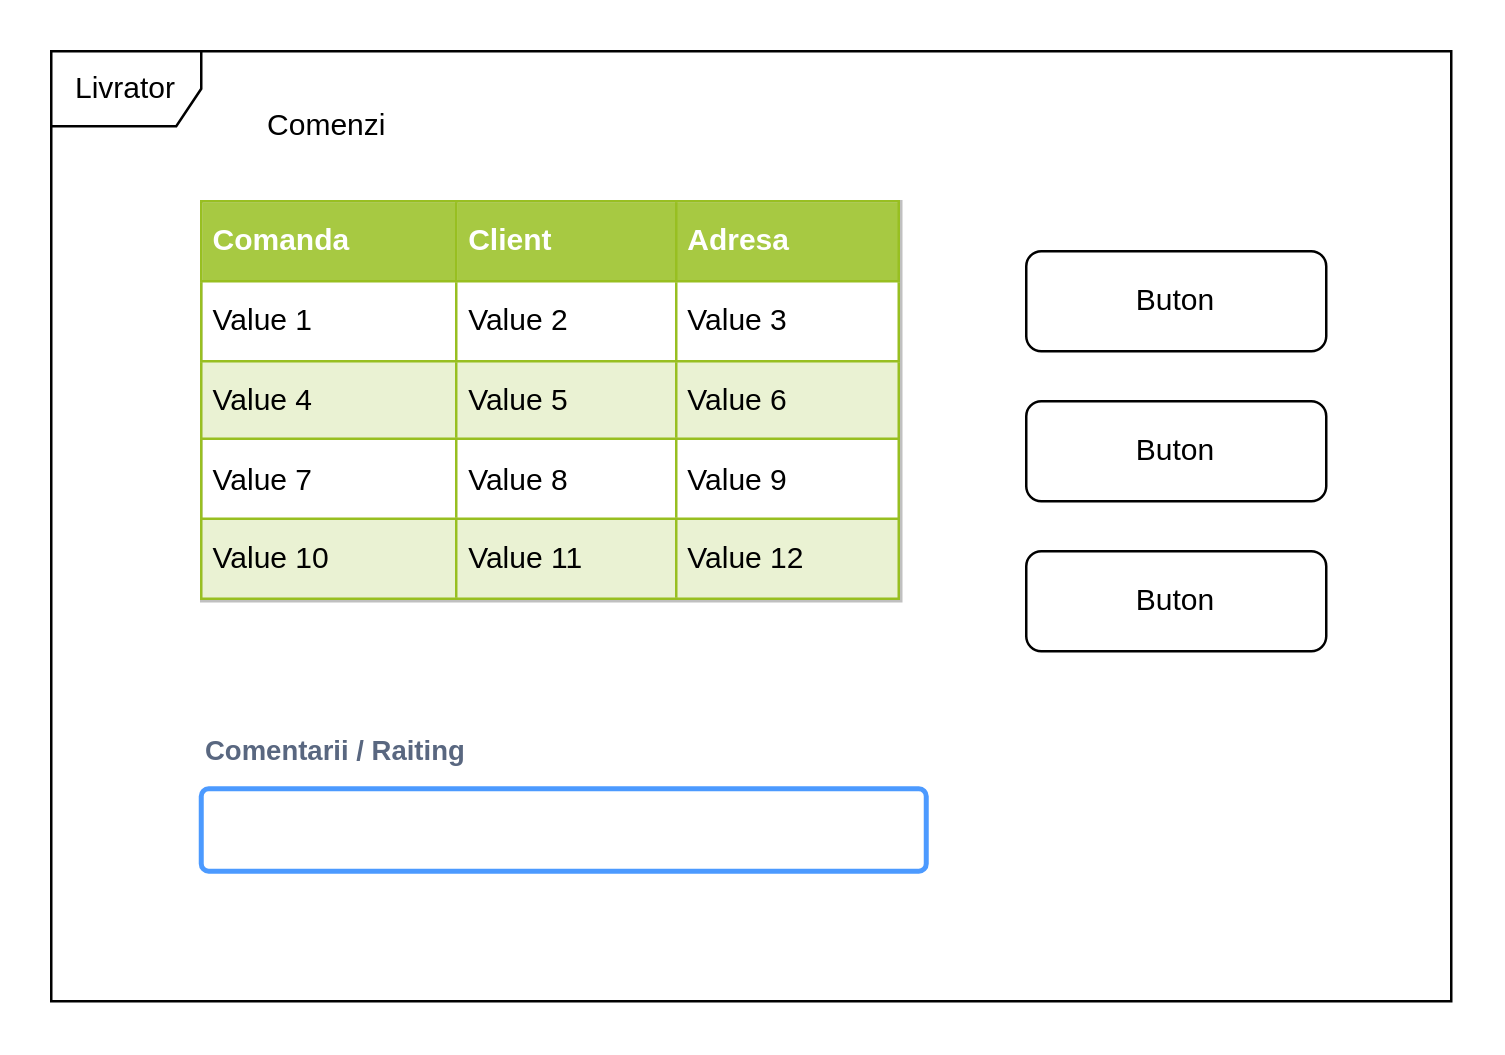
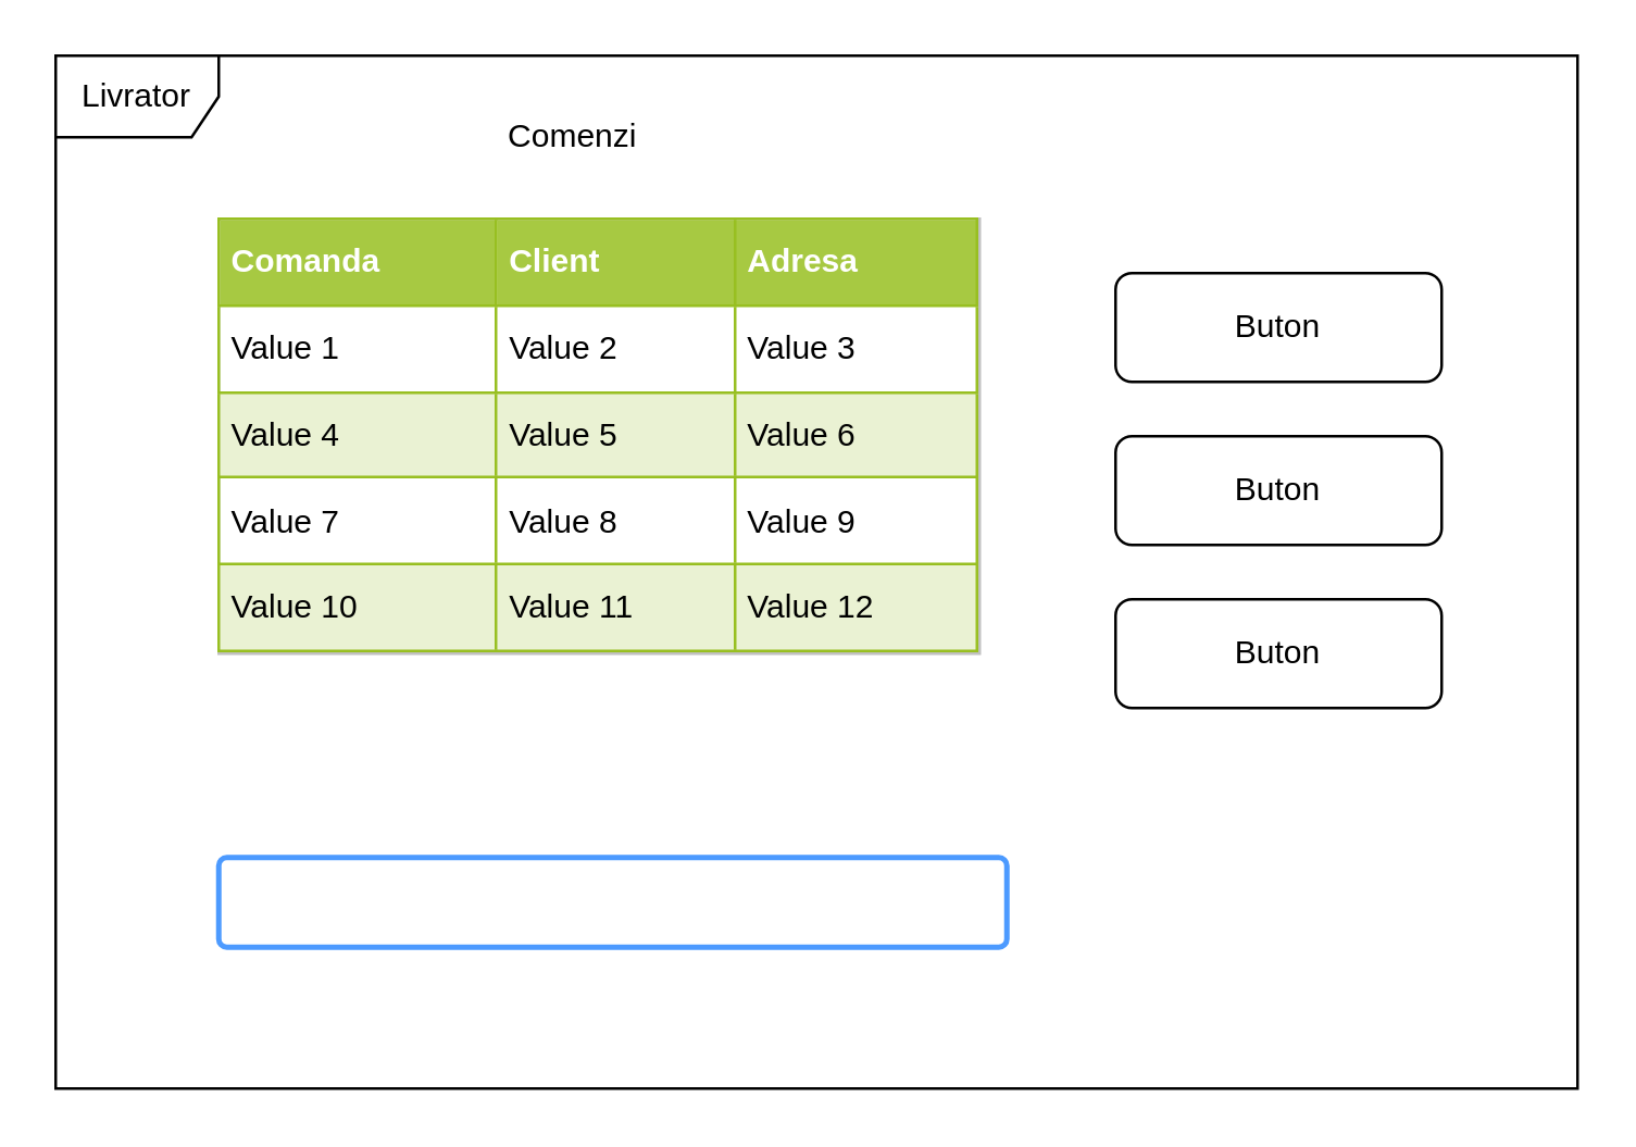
  <mxCell id="0" />
  <mxCell id="1" parent="0" />
  <mxCell id="2" value="Livrator" style="shape=umlFrame;whiteSpace=wrap;html=1;" vertex="1" parent="1"><mxGeometry x="20" y="20" width="560" height="380" as="geometry" /></mxCell>
  <mxCell id="3" value="&lt;table border=&quot;1&quot; width=&quot;100%&quot; cellpadding=&quot;4&quot; style=&quot;width: 100% ; height: 100% ; border-collapse: collapse&quot;&gt;&lt;tbody&gt;&lt;tr style=&quot;background-color: #a7c942 ; color: #ffffff ; border: 1px solid #98bf21&quot;&gt;&lt;th align=&quot;left&quot;&gt;Comanda&lt;/th&gt;&lt;th align=&quot;left&quot;&gt;Client&lt;/th&gt;&lt;th align=&quot;left&quot;&gt;Adresa&lt;/th&gt;&lt;/tr&gt;&lt;tr style=&quot;border: 1px solid #98bf21&quot;&gt;&lt;td&gt;Value 1&lt;/td&gt;&lt;td&gt;Value 2&lt;/td&gt;&lt;td&gt;Value 3&lt;/td&gt;&lt;/tr&gt;&lt;tr style=&quot;background-color: #eaf2d3 ; border: 1px solid #98bf21&quot;&gt;&lt;td&gt;Value 4&lt;/td&gt;&lt;td&gt;Value 5&lt;/td&gt;&lt;td&gt;Value 6&lt;/td&gt;&lt;/tr&gt;&lt;tr style=&quot;border: 1px solid #98bf21&quot;&gt;&lt;td&gt;Value 7&lt;/td&gt;&lt;td&gt;Value 8&lt;/td&gt;&lt;td&gt;Value 9&lt;/td&gt;&lt;/tr&gt;&lt;tr style=&quot;background-color: #eaf2d3 ; border: 1px solid #98bf21&quot;&gt;&lt;td&gt;Value 10&lt;/td&gt;&lt;td&gt;Value 11&lt;/td&gt;&lt;td&gt;Value 12&lt;/td&gt;&lt;/tr&gt;&lt;/tbody&gt;&lt;/table&gt;" style="text;html=1;strokeColor=#c0c0c0;fillColor=#ffffff;overflow=fill;rounded=0;" vertex="1" parent="1"><mxGeometry x="80" y="80" width="280" height="160" as="geometry" /></mxCell>
- <mxCell id="4" value="Comenzi" style="text;html=1;align=center;verticalAlign=middle;resizable=0;points=[];;autosize=1;" vertex="1" parent="1"><mxGeometry x="100" y="40" width="60" height="20" as="geometry" /></mxCell>
- <mxCell id="5" value="Comentarii / Raiting" style="fillColor=none;strokeColor=none;html=1;fontSize=11;fontStyle=0;align=left;fontColor=#596780;fontStyle=1;fontSize=11" vertex="1" parent="1"><mxGeometry x="80" y="290" width="240" height="20" as="geometry" /></mxCell>
+ <mxCell id="4" value="Comenzi" style="text;html=1;align=center;verticalAlign=middle;resizable=0;points=[];;autosize=1;" vertex="1" parent="1"><mxGeometry x="180" y="40" width="60" height="20" as="geometry" /></mxCell>
  <mxCell id="6" value="" style="rounded=1;arcSize=9;align=left;spacingLeft=5;strokeColor=#4C9AFF;html=1;strokeWidth=2;fontSize=12" vertex="1" parent="1"><mxGeometry x="80" y="315" width="290" height="33" as="geometry" /></mxCell>
  <mxCell id="7" value="Buton" style="rounded=1;whiteSpace=wrap;html=1;" vertex="1" parent="1"><mxGeometry x="410" y="100" width="120" height="40" as="geometry" /></mxCell>
  <mxCell id="8" value="Buton" style="rounded=1;whiteSpace=wrap;html=1;" vertex="1" parent="1"><mxGeometry x="410" y="160" width="120" height="40" as="geometry" /></mxCell>
  <mxCell id="9" value="Buton" style="rounded=1;whiteSpace=wrap;html=1;" vertex="1" parent="1"><mxGeometry x="410" y="220" width="120" height="40" as="geometry" /></mxCell>
